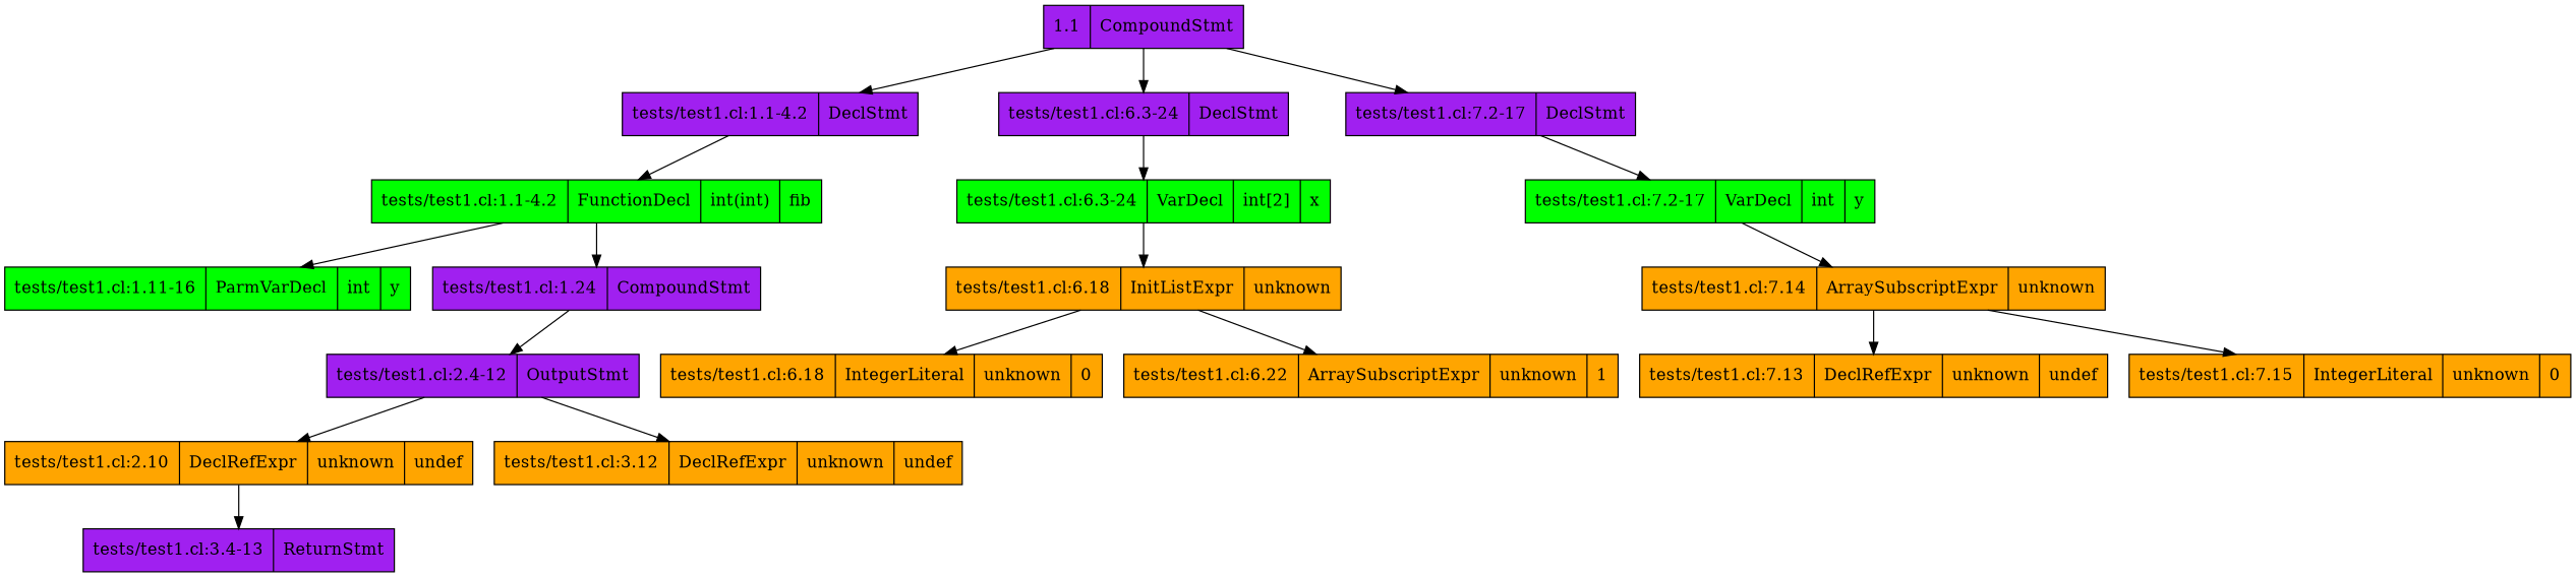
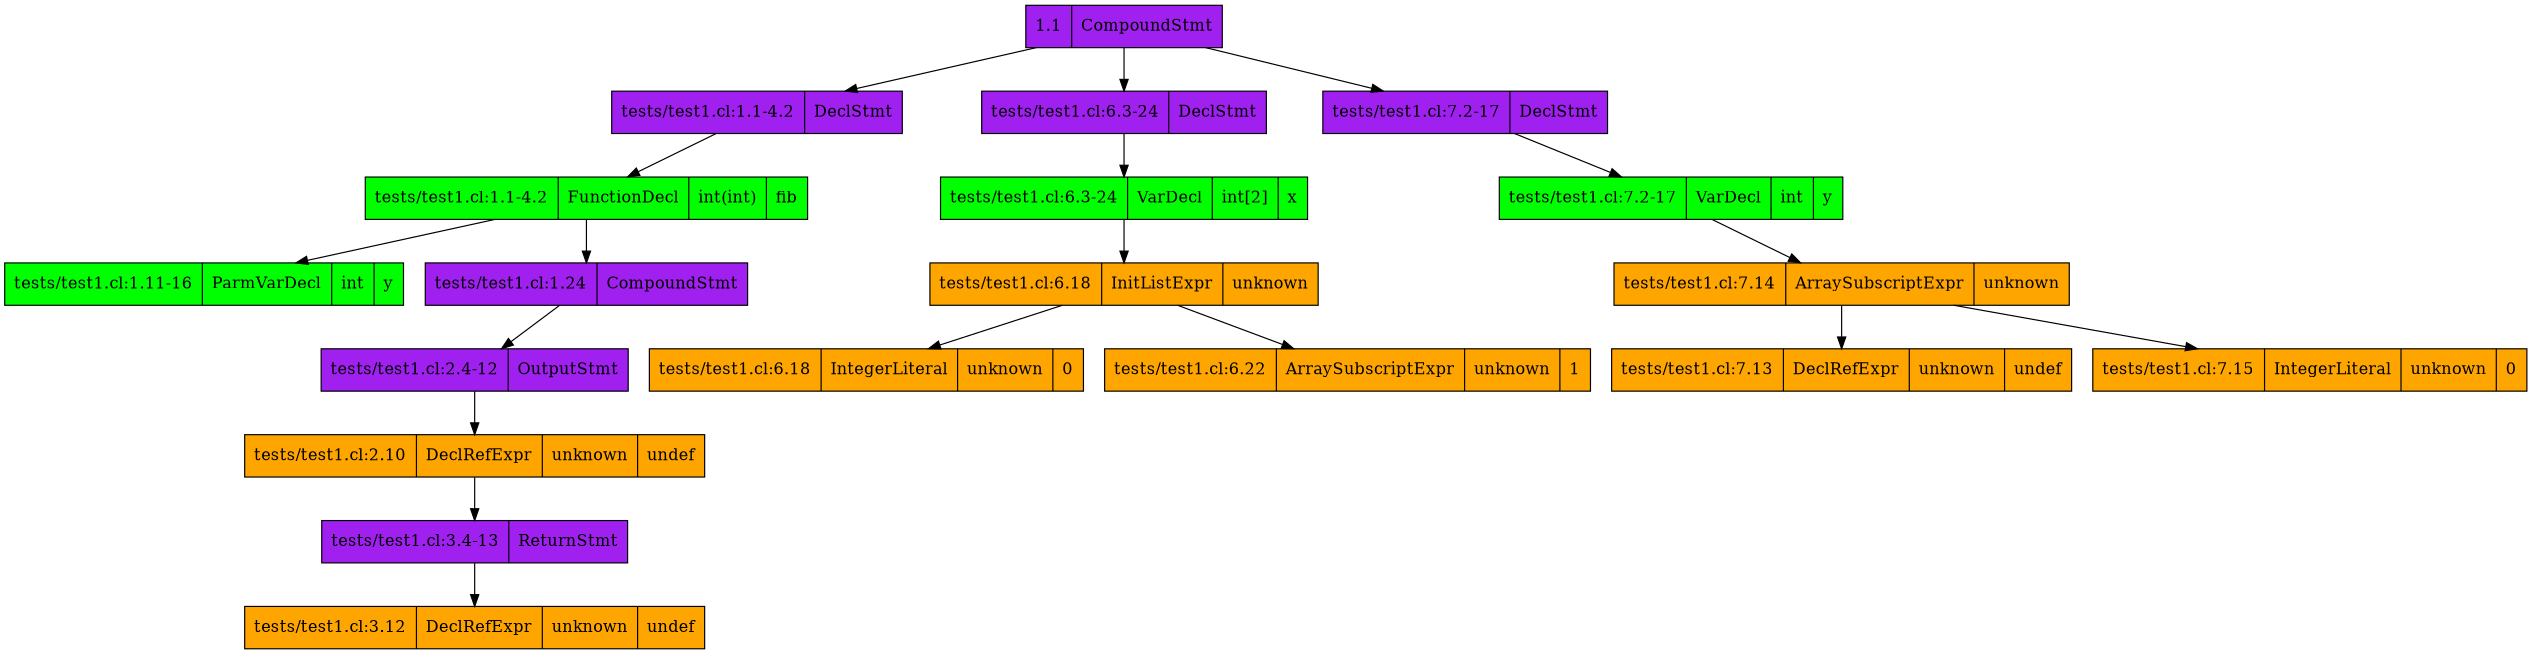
  digraph {
    node [fillcolor=orange fontcolor=black shape=record style=filled]
    n1 [fillcolor=purple label="1.1|CompoundStmt"]
    n2 [fillcolor=purple label="tests/test1.cl:1.1-4.2|DeclStmt"]
    n3 [fillcolor=purple label="tests/test1.cl:6.3-24|DeclStmt"]
    n4 [fillcolor=purple label="tests/test1.cl:7.2-17|DeclStmt"]
    n5 [fillcolor=green label="tests/test1.cl:1.1-4.2|FunctionDecl|int(int)|fib"]
    n6 [fillcolor=green label="tests/test1.cl:6.3-24|VarDecl|int[2]|x"]
    n7 [fillcolor=green label="tests/test1.cl:7.2-17|VarDecl|int|y"]
    n8 [fillcolor=green label="tests/test1.cl:1.11-16|ParmVarDecl|int|y"]
    n9 [fillcolor=purple label="tests/test1.cl:1.24|CompoundStmt"]
    n10 [fillcolor=purple label="tests/test1.cl:2.4-12|OutputStmt"]
    n11 [label="tests/test1.cl:2.10|DeclRefExpr|unknown|undef"]
    n12 [fillcolor=purple label="tests/test1.cl:3.4-13|ReturnStmt"]
    n13 [label="tests/test1.cl:3.12|DeclRefExpr|unknown|undef"]
    n14 [label="tests/test1.cl:6.18|InitListExpr|unknown"]
    n15 [label="tests/test1.cl:6.18|IntegerLiteral|unknown|0"]
    n16 [label="tests/test1.cl:6.22|ArraySubscriptExpr|unknown|1"]
    n17 [label="tests/test1.cl:7.14|ArraySubscriptExpr|unknown"]
    n18 [label="tests/test1.cl:7.13|DeclRefExpr|unknown|undef"]
    n19 [label="tests/test1.cl:7.15|IntegerLiteral|unknown|0"]
    n1 -> n2
    n1 -> n3
    n1 -> n4
    n2 -> n5
    n3 -> n6
    n4 -> n7
    n5 -> n8
    n5 -> n9
    n6 -> n14
    n7 -> n17
    n9 -> n10
    n10 -> n11
    n11 -> n12
-   n10 -> n13
+   n12 -> n13
    n14 -> n15
    n14 -> n16
    n17 -> n18
    n17 -> n19
  }
